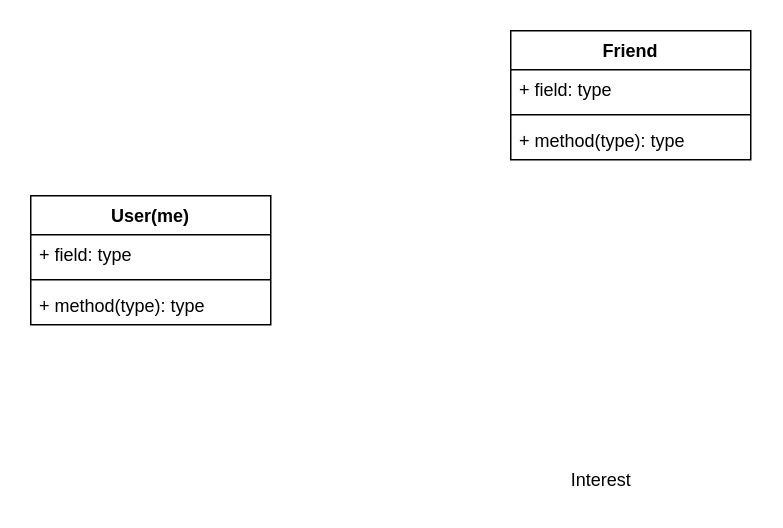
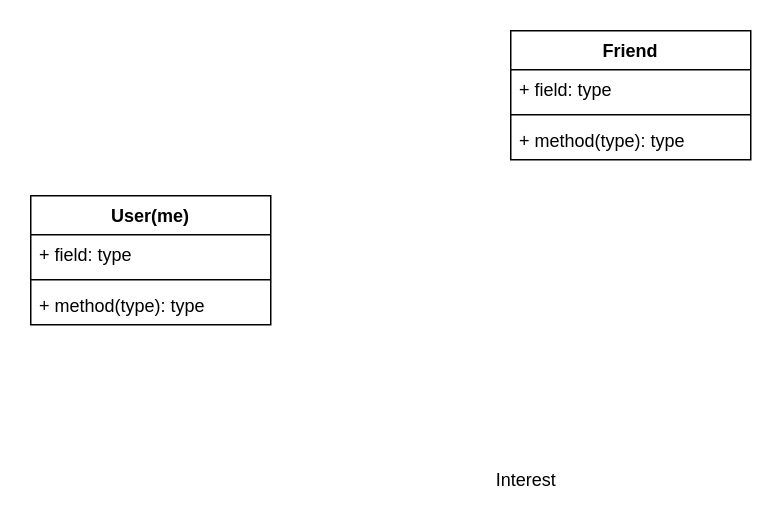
  <mxCell id="0" />
  <mxCell id="1" parent="0" />
  <mxCell id="2" value="User(me)" style="swimlane;fontStyle=1;align=center;verticalAlign=top;childLayout=stackLayout;horizontal=1;startSize=26;horizontalStack=0;resizeParent=1;resizeParentMax=0;resizeLast=0;collapsible=1;marginBottom=0;" vertex="1" parent="1"><mxGeometry x="20" y="130" width="160" height="86" as="geometry" /></mxCell>
  <mxCell id="3" value="+ field: type" style="text;strokeColor=none;fillColor=none;align=left;verticalAlign=top;spacingLeft=4;spacingRight=4;overflow=hidden;rotatable=0;points=[[0,0.5],[1,0.5]];portConstraint=eastwest;" vertex="1" parent="2"><mxGeometry y="26" width="160" height="26" as="geometry" /></mxCell>
  <mxCell id="4" value="" style="line;strokeWidth=1;fillColor=none;align=left;verticalAlign=middle;spacingTop=-1;spacingLeft=3;spacingRight=3;rotatable=0;labelPosition=right;points=[];portConstraint=eastwest;" vertex="1" parent="2"><mxGeometry y="52" width="160" height="8" as="geometry" /></mxCell>
  <mxCell id="5" value="+ method(type): type" style="text;strokeColor=none;fillColor=none;align=left;verticalAlign=top;spacingLeft=4;spacingRight=4;overflow=hidden;rotatable=0;points=[[0,0.5],[1,0.5]];portConstraint=eastwest;" vertex="1" parent="2"><mxGeometry y="60" width="160" height="26" as="geometry" /></mxCell>
  <mxCell id="6" value="Friend" style="swimlane;fontStyle=1;align=center;verticalAlign=top;childLayout=stackLayout;horizontal=1;startSize=26;horizontalStack=0;resizeParent=1;resizeParentMax=0;resizeLast=0;collapsible=1;marginBottom=0;" vertex="1" parent="1"><mxGeometry x="340" y="20" width="160" height="86" as="geometry" /></mxCell>
  <mxCell id="7" value="+ field: type" style="text;strokeColor=none;fillColor=none;align=left;verticalAlign=top;spacingLeft=4;spacingRight=4;overflow=hidden;rotatable=0;points=[[0,0.5],[1,0.5]];portConstraint=eastwest;" vertex="1" parent="6"><mxGeometry y="26" width="160" height="26" as="geometry" /></mxCell>
  <mxCell id="8" value="" style="line;strokeWidth=1;fillColor=none;align=left;verticalAlign=middle;spacingTop=-1;spacingLeft=3;spacingRight=3;rotatable=0;labelPosition=right;points=[];portConstraint=eastwest;" vertex="1" parent="6"><mxGeometry y="52" width="160" height="8" as="geometry" /></mxCell>
  <mxCell id="9" value="+ method(type): type" style="text;strokeColor=none;fillColor=none;align=left;verticalAlign=top;spacingLeft=4;spacingRight=4;overflow=hidden;rotatable=0;points=[[0,0.5],[1,0.5]];portConstraint=eastwest;" vertex="1" parent="6"><mxGeometry y="60" width="160" height="26" as="geometry" /></mxCell>
- <mxCell id="10" value="Interest" style="text;html=1;align=center;verticalAlign=middle;resizable=0;points=[];autosize=1;strokeColor=none;fillColor=none;" vertex="1" parent="1"><mxGeometry x="370" y="310" width="60" height="20" as="geometry" /></mxCell>
+ <mxCell id="10" value="Interest" style="text;html=1;align=center;verticalAlign=middle;resizable=0;points=[];autosize=1;strokeColor=none;fillColor=none;" vertex="1" parent="1"><mxGeometry x="320" y="310" width="60" height="20" as="geometry" /></mxCell>
